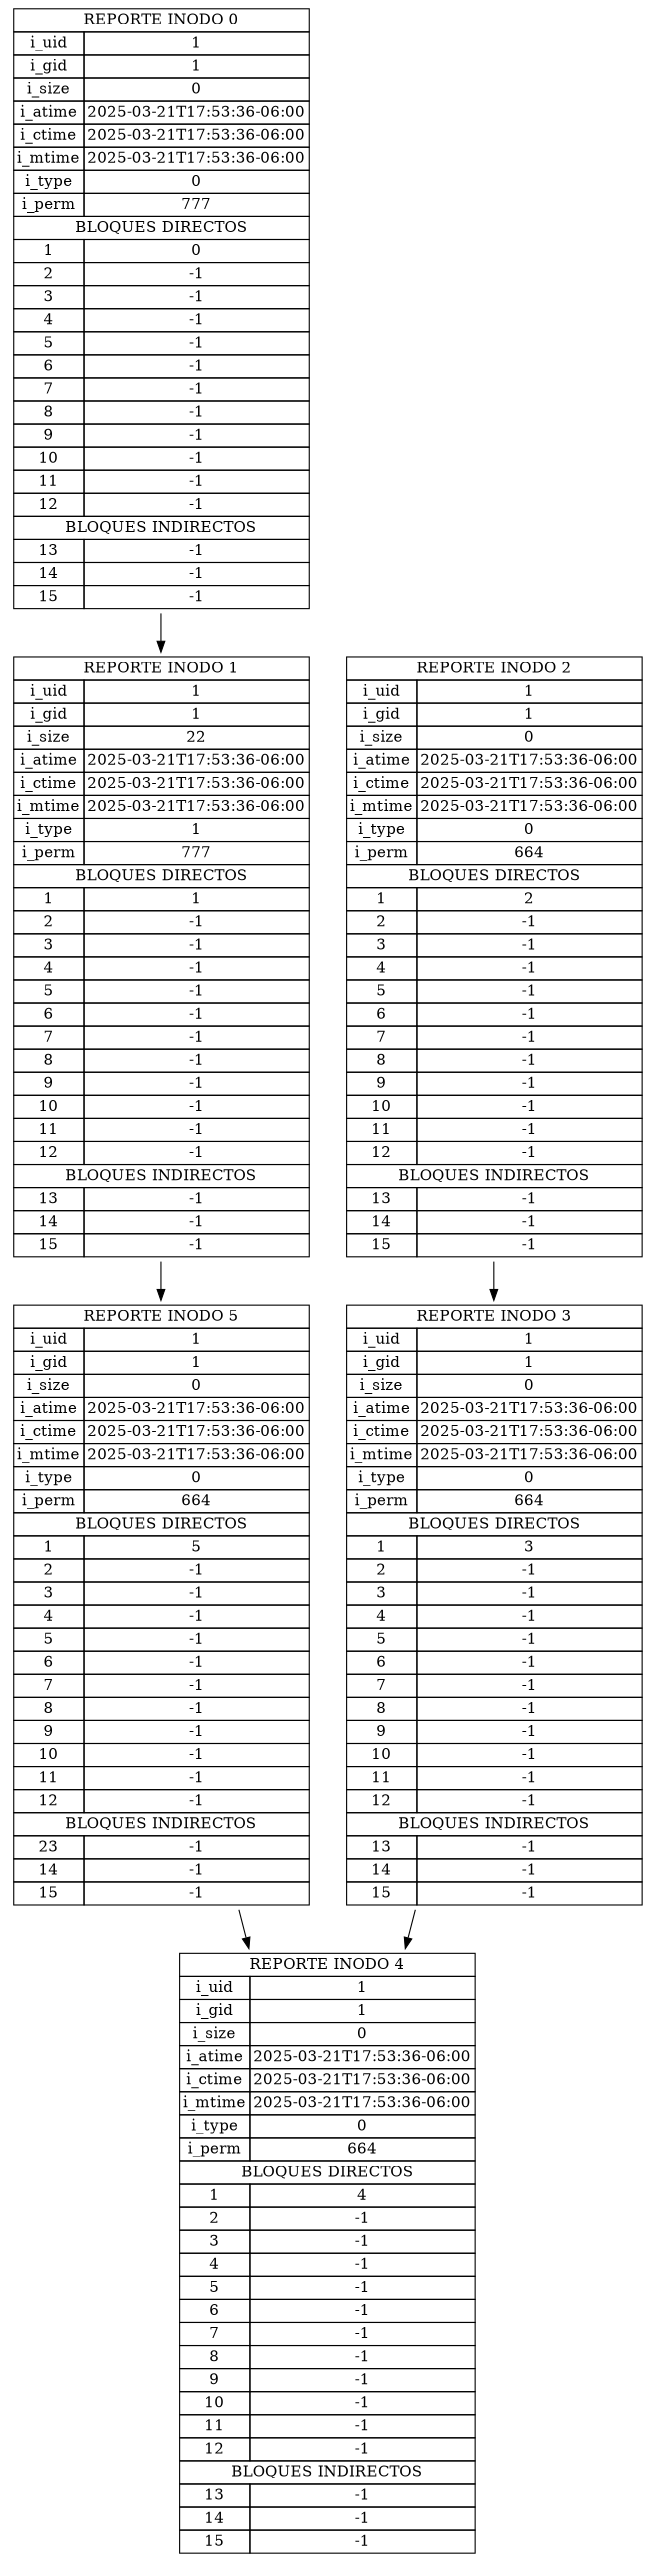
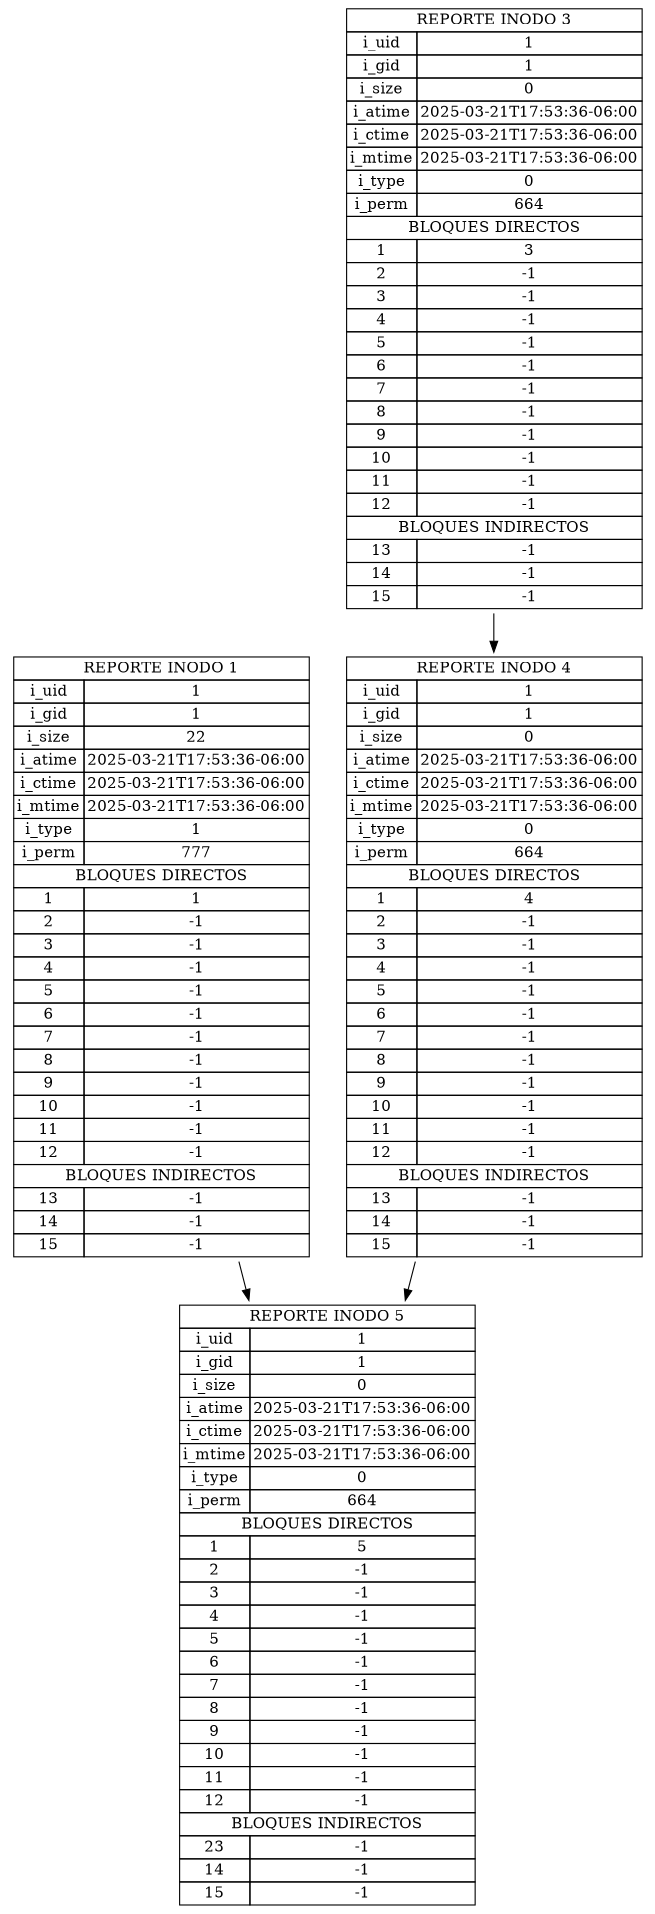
  digraph {
    node [shape=plaintext]
-   n1 [label=<<TABLE BORDER="0" CELLBORDER="1" CELLSPACING="0">     <TR><TD COLSPAN="2">REPORTE INODO 0</TD></TR>     <TR><TD>i_uid</TD><TD>1</TD></TR>     <TR><TD>i_gid</TD><TD>1</TD></TR>     <TR><TD>i_size</TD><TD>0</TD></TR>     <TR><TD>i_atime</TD><TD>2025-03-21T17:53:36-06:00</TD></TR>     <TR><TD>i_ctime</TD><TD>2025-03-21T17:53:36-06:00</TD></TR>     <TR><TD>i_mtime</TD><TD>2025-03-21T17:53:36-06:00</TD></TR>     <TR><TD>i_type</TD><TD>0</TD></TR>     <TR><TD>i_perm</TD><TD>777</TD></TR>     <TR><TD COLSPAN="2">BLOQUES DIRECTOS</TD></TR>     <TR><TD>1</TD><TD>0</TD></TR>     <TR><TD>2</TD><TD>-1</TD></TR>     <TR><TD>3</TD><TD>-1</TD></TR>     <TR><TD>4</TD><TD>-1</TD></TR>     <TR><TD>5</TD><TD>-1</TD></TR>     <TR><TD>6</TD><TD>-1</TD></TR>     <TR><TD>7</TD><TD>-1</TD></TR>     <TR><TD>8</TD><TD>-1</TD></TR>     <TR><TD>9</TD><TD>-1</TD></TR>     <TR><TD>10</TD><TD>-1</TD></TR>     <TR><TD>11</TD><TD>-1</TD></TR>     <TR><TD>12</TD><TD>-1</TD></TR>     <TR><TD COLSPAN="2">BLOQUES INDIRECTOS</TD></TR>     <TR><TD>13</TD><TD>-1</TD></TR>     <TR><TD>14</TD><TD>-1</TD></TR>     <TR><TD>15</TD><TD>-1</TD></TR>   </TABLE>>]
    n2 [label=<<TABLE BORDER="0" CELLBORDER="1" CELLSPACING="0">     <TR><TD COLSPAN="2">REPORTE INODO 1</TD></TR>     <TR><TD>i_uid</TD><TD>1</TD></TR>     <TR><TD>i_gid</TD><TD>1</TD></TR>     <TR><TD>i_size</TD><TD>22</TD></TR>     <TR><TD>i_atime</TD><TD>2025-03-21T17:53:36-06:00</TD></TR>     <TR><TD>i_ctime</TD><TD>2025-03-21T17:53:36-06:00</TD></TR>     <TR><TD>i_mtime</TD><TD>2025-03-21T17:53:36-06:00</TD></TR>     <TR><TD>i_type</TD><TD>1</TD></TR>     <TR><TD>i_perm</TD><TD>777</TD></TR>     <TR><TD COLSPAN="2">BLOQUES DIRECTOS</TD></TR>     <TR><TD>1</TD><TD>1</TD></TR>     <TR><TD>2</TD><TD>-1</TD></TR>     <TR><TD>3</TD><TD>-1</TD></TR>     <TR><TD>4</TD><TD>-1</TD></TR>     <TR><TD>5</TD><TD>-1</TD></TR>     <TR><TD>6</TD><TD>-1</TD></TR>     <TR><TD>7</TD><TD>-1</TD></TR>     <TR><TD>8</TD><TD>-1</TD></TR>     <TR><TD>9</TD><TD>-1</TD></TR>     <TR><TD>10</TD><TD>-1</TD></TR>     <TR><TD>11</TD><TD>-1</TD></TR>     <TR><TD>12</TD><TD>-1</TD></TR>     <TR><TD COLSPAN="2">BLOQUES INDIRECTOS</TD></TR>     <TR><TD>13</TD><TD>-1</TD></TR>     <TR><TD>14</TD><TD>-1</TD></TR>     <TR><TD>15</TD><TD>-1</TD></TR>   </TABLE>>]
    n3 [label=<<TABLE BORDER="0" CELLBORDER="1" CELLSPACING="0">     <TR><TD COLSPAN="2">REPORTE INODO 5</TD></TR>     <TR><TD>i_uid</TD><TD>1</TD></TR>     <TR><TD>i_gid</TD><TD>1</TD></TR>     <TR><TD>i_size</TD><TD>0</TD></TR>     <TR><TD>i_atime</TD><TD>2025-03-21T17:53:36-06:00</TD></TR>     <TR><TD>i_ctime</TD><TD>2025-03-21T17:53:36-06:00</TD></TR>     <TR><TD>i_mtime</TD><TD>2025-03-21T17:53:36-06:00</TD></TR>     <TR><TD>i_type</TD><TD>0</TD></TR>     <TR><TD>i_perm</TD><TD>664</TD></TR>     <TR><TD COLSPAN="2">BLOQUES DIRECTOS</TD></TR>     <TR><TD>1</TD><TD>5</TD></TR>     <TR><TD>2</TD><TD>-1</TD></TR>     <TR><TD>3</TD><TD>-1</TD></TR>     <TR><TD>4</TD><TD>-1</TD></TR>     <TR><TD>5</TD><TD>-1</TD></TR>     <TR><TD>6</TD><TD>-1</TD></TR>     <TR><TD>7</TD><TD>-1</TD></TR>     <TR><TD>8</TD><TD>-1</TD></TR>     <TR><TD>9</TD><TD>-1</TD></TR>     <TR><TD>10</TD><TD>-1</TD></TR>     <TR><TD>11</TD><TD>-1</TD></TR>     <TR><TD>12</TD><TD>-1</TD></TR>     <TR><TD COLSPAN="2">BLOQUES INDIRECTOS</TD></TR>     <TR><TD>23</TD><TD>-1</TD></TR>     <TR><TD>14</TD><TD>-1</TD></TR>     <TR><TD>15</TD><TD>-1</TD></TR>   </TABLE>>]
-   n4 [label=<<TABLE BORDER="0" CELLBORDER="1" CELLSPACING="0">     <TR><TD COLSPAN="2">REPORTE INODO 2</TD></TR>     <TR><TD>i_uid</TD><TD>1</TD></TR>     <TR><TD>i_gid</TD><TD>1</TD></TR>     <TR><TD>i_size</TD><TD>0</TD></TR>     <TR><TD>i_atime</TD><TD>2025-03-21T17:53:36-06:00</TD></TR>     <TR><TD>i_ctime</TD><TD>2025-03-21T17:53:36-06:00</TD></TR>     <TR><TD>i_mtime</TD><TD>2025-03-21T17:53:36-06:00</TD></TR>     <TR><TD>i_type</TD><TD>0</TD></TR>     <TR><TD>i_perm</TD><TD>664</TD></TR>     <TR><TD COLSPAN="2">BLOQUES DIRECTOS</TD></TR>     <TR><TD>1</TD><TD>2</TD></TR>     <TR><TD>2</TD><TD>-1</TD></TR>     <TR><TD>3</TD><TD>-1</TD></TR>     <TR><TD>4</TD><TD>-1</TD></TR>     <TR><TD>5</TD><TD>-1</TD></TR>     <TR><TD>6</TD><TD>-1</TD></TR>     <TR><TD>7</TD><TD>-1</TD></TR>     <TR><TD>8</TD><TD>-1</TD></TR>     <TR><TD>9</TD><TD>-1</TD></TR>     <TR><TD>10</TD><TD>-1</TD></TR>     <TR><TD>11</TD><TD>-1</TD></TR>     <TR><TD>12</TD><TD>-1</TD></TR>     <TR><TD COLSPAN="2">BLOQUES INDIRECTOS</TD></TR>     <TR><TD>13</TD><TD>-1</TD></TR>     <TR><TD>14</TD><TD>-1</TD></TR>     <TR><TD>15</TD><TD>-1</TD></TR>   </TABLE>>]
    n5 [label=<<TABLE BORDER="0" CELLBORDER="1" CELLSPACING="0">     <TR><TD COLSPAN="2">REPORTE INODO 3</TD></TR>     <TR><TD>i_uid</TD><TD>1</TD></TR>     <TR><TD>i_gid</TD><TD>1</TD></TR>     <TR><TD>i_size</TD><TD>0</TD></TR>     <TR><TD>i_atime</TD><TD>2025-03-21T17:53:36-06:00</TD></TR>     <TR><TD>i_ctime</TD><TD>2025-03-21T17:53:36-06:00</TD></TR>     <TR><TD>i_mtime</TD><TD>2025-03-21T17:53:36-06:00</TD></TR>     <TR><TD>i_type</TD><TD>0</TD></TR>     <TR><TD>i_perm</TD><TD>664</TD></TR>     <TR><TD COLSPAN="2">BLOQUES DIRECTOS</TD></TR>     <TR><TD>1</TD><TD>3</TD></TR>     <TR><TD>2</TD><TD>-1</TD></TR>     <TR><TD>3</TD><TD>-1</TD></TR>     <TR><TD>4</TD><TD>-1</TD></TR>     <TR><TD>5</TD><TD>-1</TD></TR>     <TR><TD>6</TD><TD>-1</TD></TR>     <TR><TD>7</TD><TD>-1</TD></TR>     <TR><TD>8</TD><TD>-1</TD></TR>     <TR><TD>9</TD><TD>-1</TD></TR>     <TR><TD>10</TD><TD>-1</TD></TR>     <TR><TD>11</TD><TD>-1</TD></TR>     <TR><TD>12</TD><TD>-1</TD></TR>     <TR><TD COLSPAN="2">BLOQUES INDIRECTOS</TD></TR>     <TR><TD>13</TD><TD>-1</TD></TR>     <TR><TD>14</TD><TD>-1</TD></TR>     <TR><TD>15</TD><TD>-1</TD></TR>   </TABLE>>]
    n6 [label=<<TABLE BORDER="0" CELLBORDER="1" CELLSPACING="0">     <TR><TD COLSPAN="2">REPORTE INODO 4</TD></TR>     <TR><TD>i_uid</TD><TD>1</TD></TR>     <TR><TD>i_gid</TD><TD>1</TD></TR>     <TR><TD>i_size</TD><TD>0</TD></TR>     <TR><TD>i_atime</TD><TD>2025-03-21T17:53:36-06:00</TD></TR>     <TR><TD>i_ctime</TD><TD>2025-03-21T17:53:36-06:00</TD></TR>     <TR><TD>i_mtime</TD><TD>2025-03-21T17:53:36-06:00</TD></TR>     <TR><TD>i_type</TD><TD>0</TD></TR>     <TR><TD>i_perm</TD><TD>664</TD></TR>     <TR><TD COLSPAN="2">BLOQUES DIRECTOS</TD></TR>     <TR><TD>1</TD><TD>4</TD></TR>     <TR><TD>2</TD><TD>-1</TD></TR>     <TR><TD>3</TD><TD>-1</TD></TR>     <TR><TD>4</TD><TD>-1</TD></TR>     <TR><TD>5</TD><TD>-1</TD></TR>     <TR><TD>6</TD><TD>-1</TD></TR>     <TR><TD>7</TD><TD>-1</TD></TR>     <TR><TD>8</TD><TD>-1</TD></TR>     <TR><TD>9</TD><TD>-1</TD></TR>     <TR><TD>10</TD><TD>-1</TD></TR>     <TR><TD>11</TD><TD>-1</TD></TR>     <TR><TD>12</TD><TD>-1</TD></TR>     <TR><TD COLSPAN="2">BLOQUES INDIRECTOS</TD></TR>     <TR><TD>13</TD><TD>-1</TD></TR>     <TR><TD>14</TD><TD>-1</TD></TR>     <TR><TD>15</TD><TD>-1</TD></TR>   </TABLE>>]
-   n1 -> n2
    n2 -> n3
-   n4 -> n5
    n5 -> n6
-   n3 -> n6
+   n6 -> n3
  }
